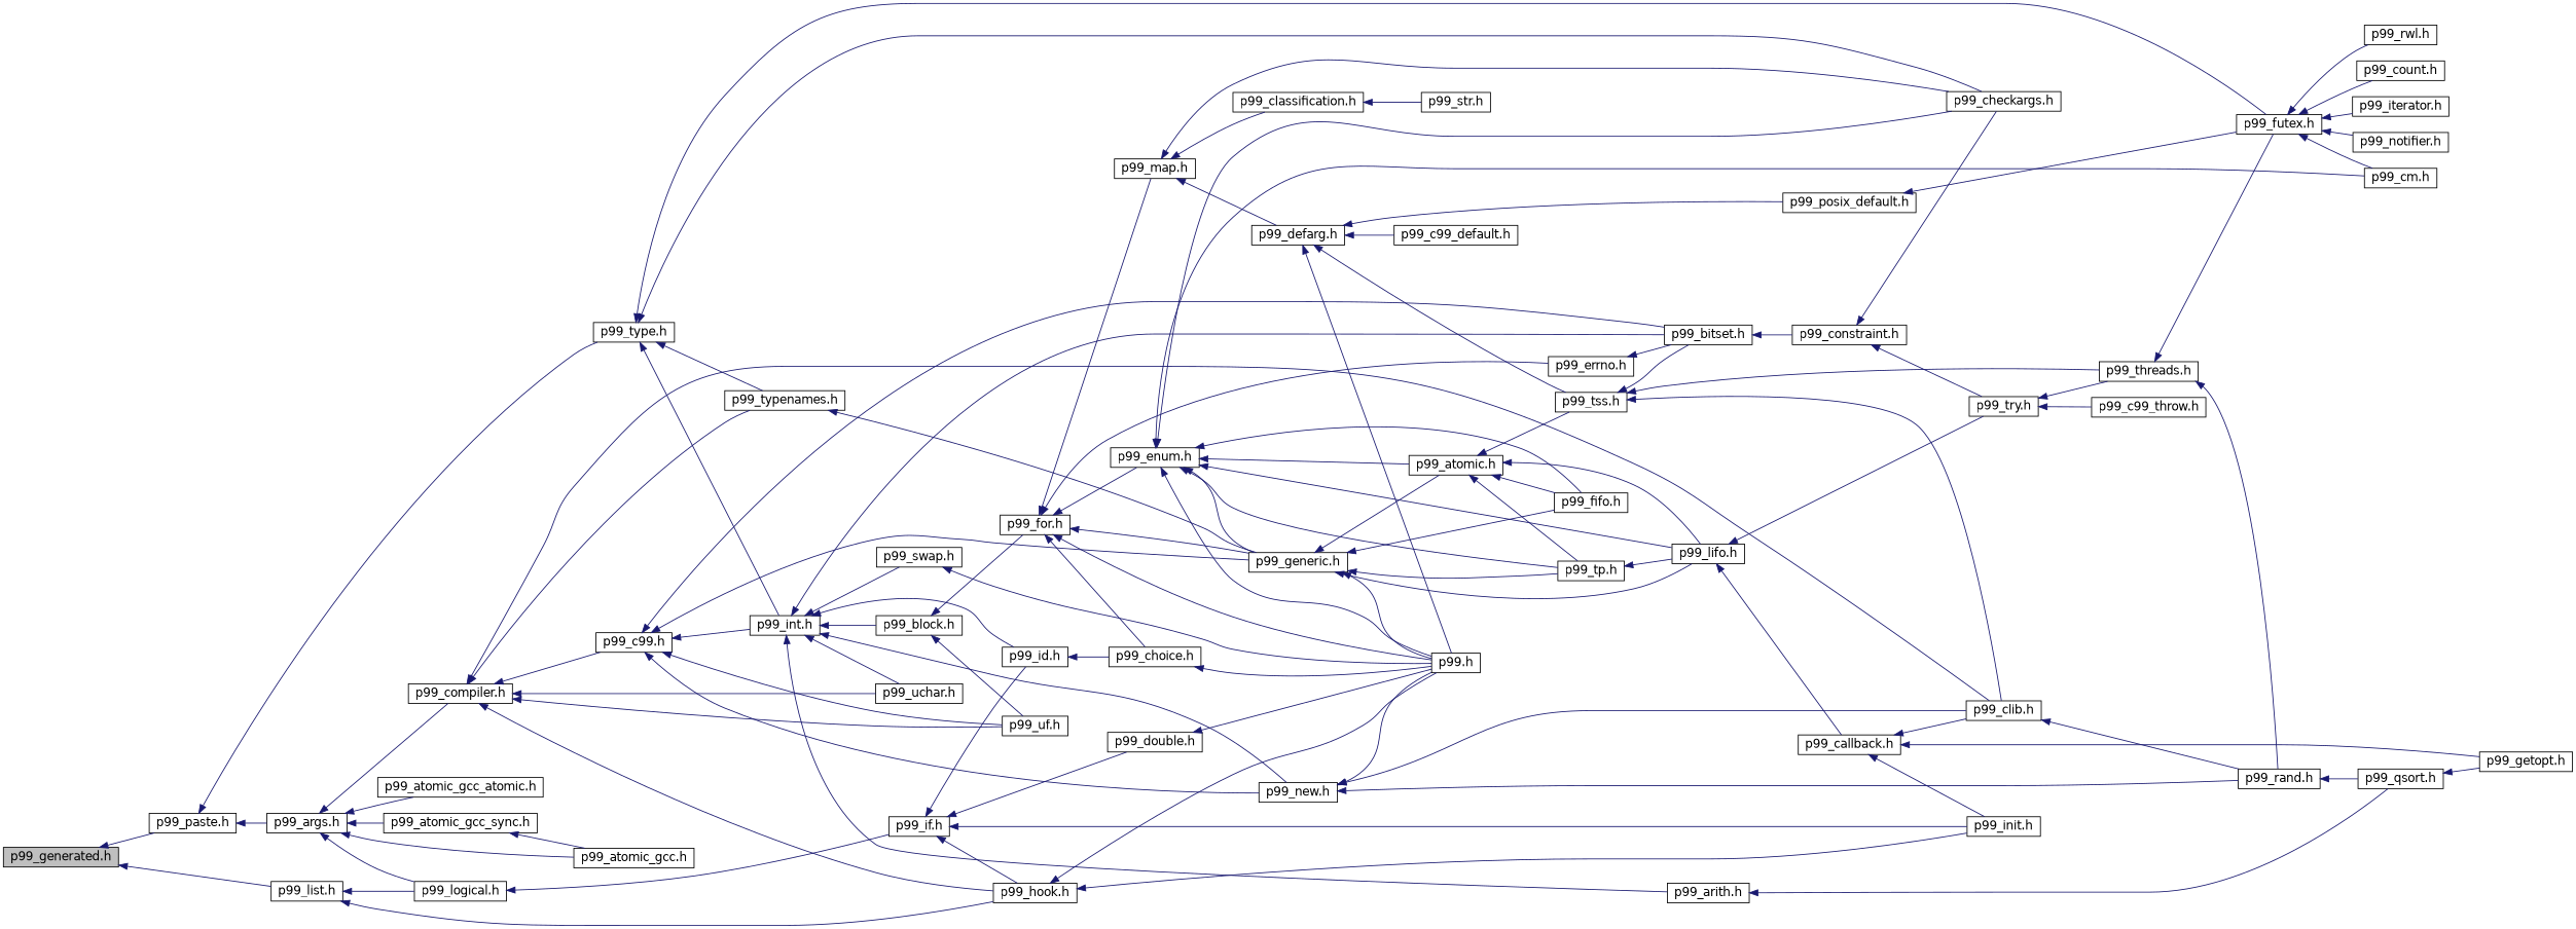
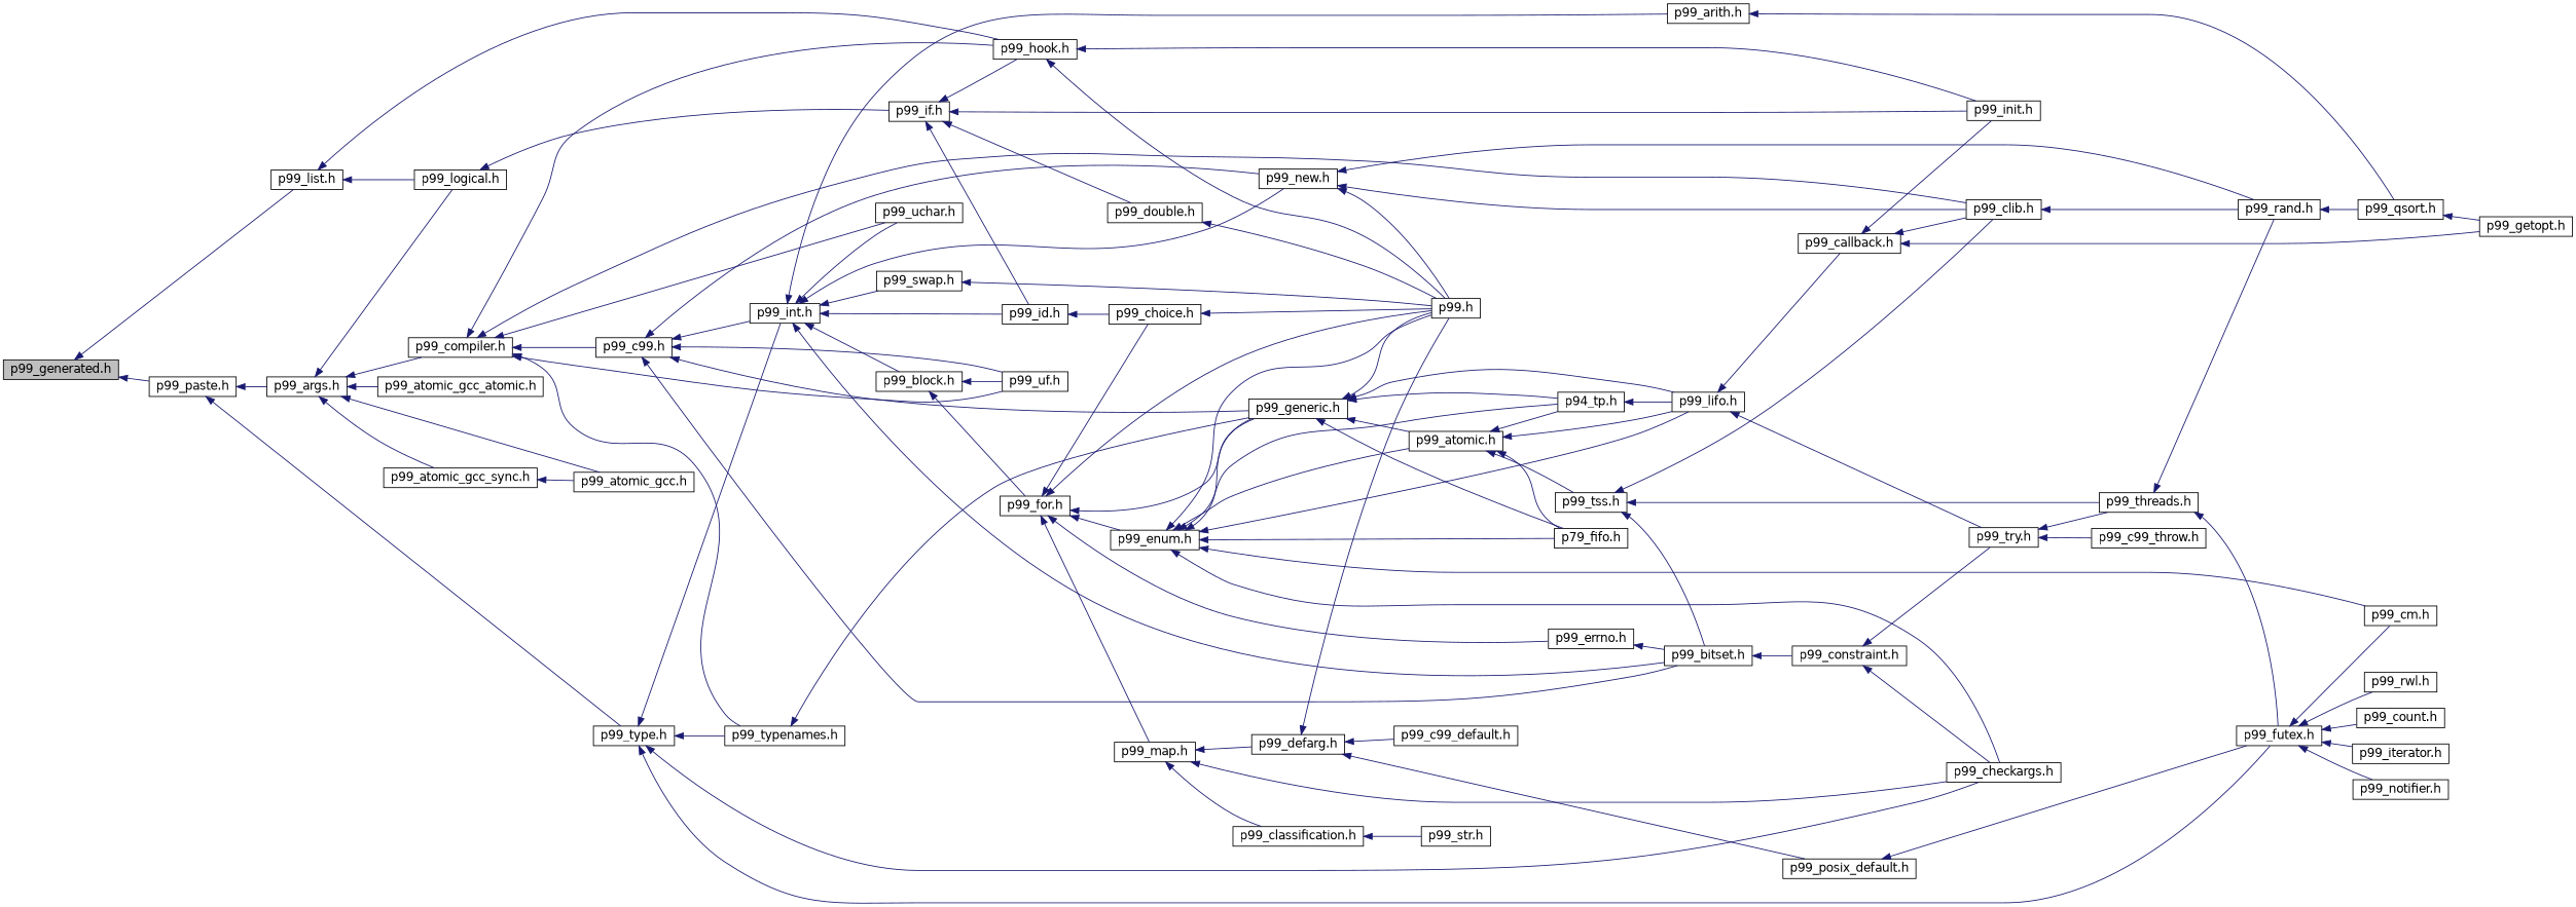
  digraph {
    rankdir=LR
    node [color=black fillcolor=white fontname=Helvetica fontsize=14 shape=record style=filled]
    edge [color=midnightblue dir=back fontname=Helvetica fontsize=14 labelfontname=Helvetica labelfontsize=14 style=solid]
    n1 [fillcolor=grey75 fontcolor=black height=0.2 label="p99_generated.h" width=0.4]
    n2 [height=0.2 label="p99_paste.h" width=0.4]
    n3 [height=0.2 label="p99_list.h" width=0.4]
    n4 [height=0.2 label="p99_args.h" width=0.4]
    n5 [height=0.2 label="p99_type.h" width=0.4]
    n6 [height=0.2 label="p99_logical.h" width=0.4]
    n7 [height=0.2 label="p99_hook.h" width=0.4]
    n8 [height=0.2 label="p99_compiler.h" width=0.4]
    n9 [height=0.2 label="p99_atomic_gcc.h" width=0.4]
    n10 [height=0.2 label="p99_atomic_gcc_sync.h" width=0.4]
    n11 [height=0.2 label="p99_atomic_gcc_atomic.h" width=0.4]
    n12 [height=0.2 label="p99_int.h" width=0.4]
    n13 [height=0.2 label="p99_checkargs.h" width=0.4]
    n14 [height=0.2 label="p99_futex.h" width=0.4]
    n15 [height=0.2 label="p99_typenames.h" width=0.4]
    n16 [height=0.2 label="p99_if.h" width=0.4]
    n17 [height=0.2 label="p99_uchar.h" width=0.4]
    n18 [height=0.2 label="p99_clib.h" width=0.4]
    n19 [height=0.2 label="p99_c99.h" width=0.4]
    n20 [height=0.2 label="p99_uf.h" width=0.4]
    n21 [height=0.2 label="p99_id.h" width=0.4]
    n22 [height=0.2 label="p99_init.h" width=0.4]
    n23 [height=0.2 label="p99_double.h" width=0.4]
    n24 [height=0.2 label="p99_choice.h" width=0.4]
    n25 [height=0.2 label="p99.h" width=0.4]
    n26 [height=0.2 label="p99_block.h" width=0.4]
    n27 [height=0.2 label="p99_bitset.h" width=0.4]
    n28 [height=0.2 label="p99_new.h" width=0.4]
    n29 [height=0.2 label="p99_swap.h" width=0.4]
    n30 [height=0.2 label="p99_arith.h" width=0.4]
    n31 [height=0.2 label="p99_for.h" width=0.4]
    n32 [height=0.2 label="p99_constraint.h" width=0.4]
    n33 [height=0.2 label="p99_rand.h" width=0.4]
    n34 [height=0.2 label="p99_qsort.h" width=0.4]
    n35 [height=0.2 label="p99_map.h" width=0.4]
    n36 [height=0.2 label="p99_enum.h" width=0.4]
    n37 [height=0.2 label="p99_generic.h" width=0.4]
    n38 [height=0.2 label="p99_errno.h" width=0.4]
    n39 [height=0.2 label="p99_defarg.h" width=0.4]
    n40 [height=0.2 label="p99_classification.h" width=0.4]
    n41 [height=0.2 label="p99_cm.h" width=0.4]
    n42 [height=0.2 label="p99_atomic.h" width=0.4]
    n43 [height=0.2 label="p99_lifo.h" width=0.4]
-   n44 [height=0.2 label="p99_tp.h" width=0.4]
-   n45 [height=0.2 label="p99_fifo.h" width=0.4]
+   n44 [height=0.2 label="p94_tp.h" width=0.4]
+   n45 [height=0.2 label="p79_fifo.h" width=0.4]
    n46 [height=0.2 label="p99_tss.h" width=0.4]
    n47 [height=0.2 label="p99_c99_default.h" width=0.4]
    n48 [height=0.2 label="p99_posix_default.h" width=0.4]
    n49 [height=0.2 label="p99_str.h" width=0.4]
    n50 [height=0.2 label="p99_threads.h" width=0.4]
    n51 [height=0.2 label="p99_try.h" width=0.4]
    n52 [height=0.2 label="p99_c99_throw.h" width=0.4]
    n53 [height=0.2 label="p99_count.h" width=0.4]
    n54 [height=0.2 label="p99_iterator.h" width=0.4]
    n55 [height=0.2 label="p99_notifier.h" width=0.4]
    n56 [height=0.2 label="p99_rwl.h" width=0.4]
    n57 [height=0.2 label="p99_getopt.h" width=0.4]
    n58 [height=0.2 label="p99_callback.h" width=0.4]
    n1 -> n2
    n1 -> n3
    n2 -> n4
    n2 -> n5
    n3 -> n6
    n3 -> n7
    n4 -> n6
    n4 -> n8
    n4 -> n9
    n4 -> n10
    n4 -> n11
    n5 -> n12
    n5 -> n13
    n5 -> n14
    n5 -> n15
    n6 -> n16
    n7 -> n22
    n7 -> n25
    n8 -> n7
    n8 -> n15
    n8 -> n17
    n8 -> n18
    n8 -> n19
    n8 -> n20
    n10 -> n9
    n12 -> n17
    n12 -> n21
    n12 -> n26
    n12 -> n27
    n12 -> n28
    n12 -> n29
    n12 -> n30
    n14 -> n41
    n14 -> n53
    n14 -> n54
    n14 -> n55
    n14 -> n56
    n15 -> n37
    n16 -> n7
    n16 -> n21
    n16 -> n22
    n16 -> n23
    n18 -> n33
    n19 -> n12
    n19 -> n20
    n19 -> n27
    n19 -> n28
    n19 -> n37
    n21 -> n24
    n23 -> n25
    n24 -> n25
    n26 -> n20
    n26 -> n31
    n27 -> n32
    n28 -> n18
    n28 -> n25
    n28 -> n33
    n29 -> n25
    n30 -> n34
    n31 -> n24
    n31 -> n25
    n31 -> n35
    n31 -> n36
    n31 -> n37
    n31 -> n38
    n32 -> n13
    n32 -> n51
    n33 -> n34
    n34 -> n57
    n35 -> n13
    n35 -> n39
    n35 -> n40
    n36 -> n13
    n36 -> n25
    n36 -> n37
    n36 -> n41
    n36 -> n42
    n36 -> n43
    n36 -> n44
    n36 -> n45
    n37 -> n25
    n37 -> n42
    n37 -> n43
    n37 -> n44
    n37 -> n45
    n38 -> n27
    n39 -> n25
-   n39 -> n46
    n39 -> n47
    n39 -> n48
    n40 -> n49
    n42 -> n43
    n42 -> n44
    n42 -> n45
    n42 -> n46
    n43 -> n51
    n43 -> n58
    n44 -> n43
    n46 -> n18
    n46 -> n27
    n46 -> n50
    n48 -> n14
    n50 -> n14
    n50 -> n33
    n51 -> n50
    n51 -> n52
    n58 -> n18
    n58 -> n22
    n58 -> n57
  }
